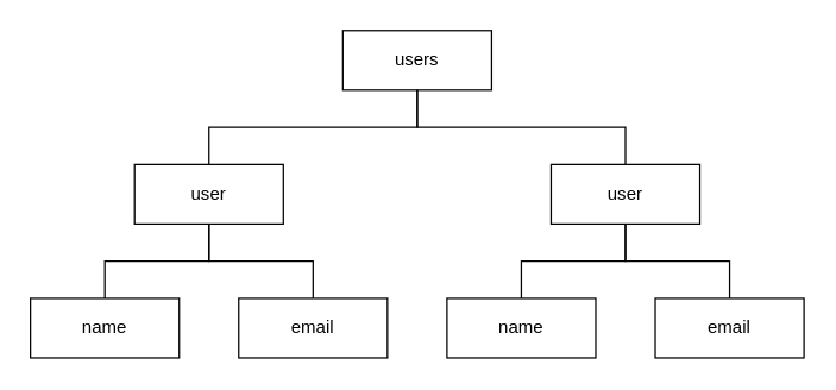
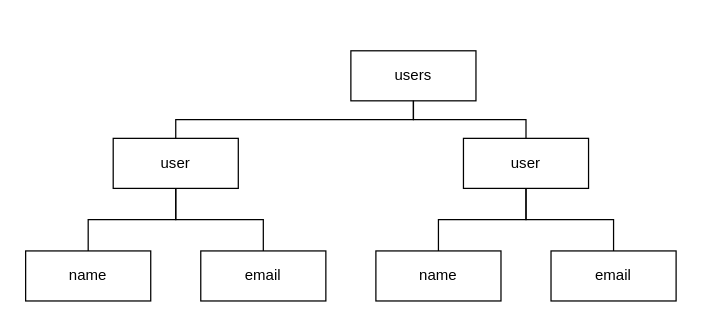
  <mxCell id="0" />
  <mxCell id="1" parent="0" />
  <mxCell id="2" value="user" style="whiteSpace=wrap;html=1;" parent="1" vertex="1"><mxGeometry x="370" y="110" width="100" height="40" as="geometry" /></mxCell>
  <mxCell id="3" value="name" style="whiteSpace=wrap;html=1;" parent="1" vertex="1"><mxGeometry x="300" y="200" width="100" height="40" as="geometry" /></mxCell>
  <mxCell id="4" value="" style="edgeStyle=elbowEdgeStyle;elbow=vertical;html=1;rounded=0;entryX=0.5;entryY=0;entryDx=0;entryDy=0;endArrow=none;endFill=0;" parent="1" source="2" target="3" edge="1"><mxGeometry relative="1" as="geometry" /></mxCell>
  <mxCell id="5" value="email" style="whiteSpace=wrap;html=1;" parent="1" vertex="1"><mxGeometry x="440" y="200" width="100" height="40" as="geometry" /></mxCell>
  <mxCell id="6" value="" style="edgeStyle=elbowEdgeStyle;elbow=vertical;html=1;rounded=0;endArrow=none;endFill=0;" parent="1" source="2" edge="1"><mxGeometry relative="1" as="geometry"><mxPoint x="490" y="200" as="targetPoint" /></mxGeometry></mxCell>
  <mxCell id="7" value="user" style="whiteSpace=wrap;html=1;" parent="1" vertex="1"><mxGeometry x="90" y="110" width="100" height="40" as="geometry" /></mxCell>
  <mxCell id="8" value="name" style="whiteSpace=wrap;html=1;" parent="1" vertex="1"><mxGeometry x="20" y="200" width="100" height="40" as="geometry" /></mxCell>
  <mxCell id="9" value="" style="edgeStyle=elbowEdgeStyle;elbow=vertical;html=1;rounded=0;entryX=0.5;entryY=0;entryDx=0;entryDy=0;endArrow=none;endFill=0;" parent="1" source="7" target="8" edge="1"><mxGeometry relative="1" as="geometry" /></mxCell>
  <mxCell id="10" value="email" style="whiteSpace=wrap;html=1;" parent="1" vertex="1"><mxGeometry x="160" y="200" width="100" height="40" as="geometry" /></mxCell>
  <mxCell id="11" value="" style="edgeStyle=elbowEdgeStyle;elbow=vertical;html=1;rounded=0;entryX=0.5;entryY=0;entryDx=0;entryDy=0;endArrow=none;endFill=0;" parent="1" source="7" target="10" edge="1"><mxGeometry relative="1" as="geometry" /></mxCell>
- <mxCell id="12" value="users" style="whiteSpace=wrap;html=1;" parent="1" vertex="1"><mxGeometry x="230" y="20" width="100" height="40" as="geometry" /></mxCell>
+ <mxCell id="12" value="users" style="whiteSpace=wrap;html=1;" parent="1" vertex="1"><mxGeometry x="280" y="40" width="100" height="40" as="geometry" /></mxCell>
  <mxCell id="13" value="" style="edgeStyle=elbowEdgeStyle;elbow=vertical;html=1;rounded=0;entryX=0.5;entryY=0;entryDx=0;entryDy=0;endArrow=none;endFill=0;" parent="1" source="12" target="7" edge="1"><mxGeometry relative="1" as="geometry"><mxPoint x="210" y="110" as="targetPoint" /></mxGeometry></mxCell>
  <mxCell id="14" value="" style="edgeStyle=elbowEdgeStyle;elbow=vertical;html=1;rounded=0;entryX=0.5;entryY=0;entryDx=0;entryDy=0;endArrow=none;endFill=0;" parent="1" source="12" target="2" edge="1"><mxGeometry relative="1" as="geometry"><mxPoint x="350" y="110" as="targetPoint" /></mxGeometry></mxCell>
